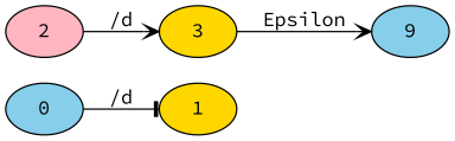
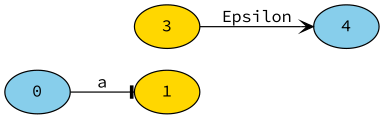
  digraph {
    fontname="Source Code Pro"
    rankdir=LR
    node [fillcolor=skyblue fontname="Source Code Pro" style=filled]
    edge [arrowhead=vee fontname="Source Code Pro"]
    n1 [label=0]
    n2 [fillcolor=gold label=1]
-   n3 [fillcolor=lightpink label=2]
    n4 [fillcolor=gold label=3]
-   n5 [label=9]
-   n1 -> n2 [arrowhead=tee label="/d"]
-   n3 -> n4 [label="/d"]
+   n5 [label=4]
+   n1 -> n2 [arrowhead=tee label=a]
    n4 -> n5 [label=Epsilon]
  }
